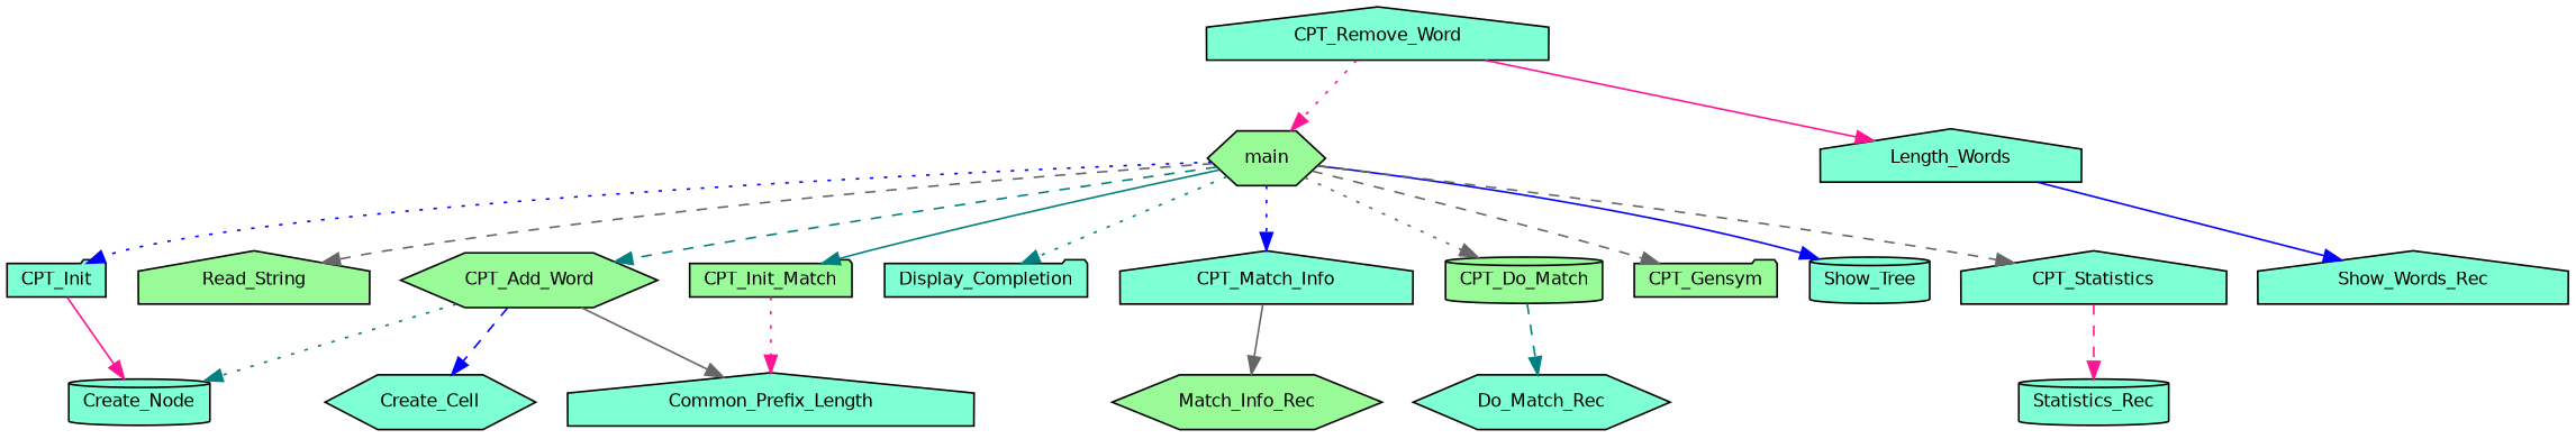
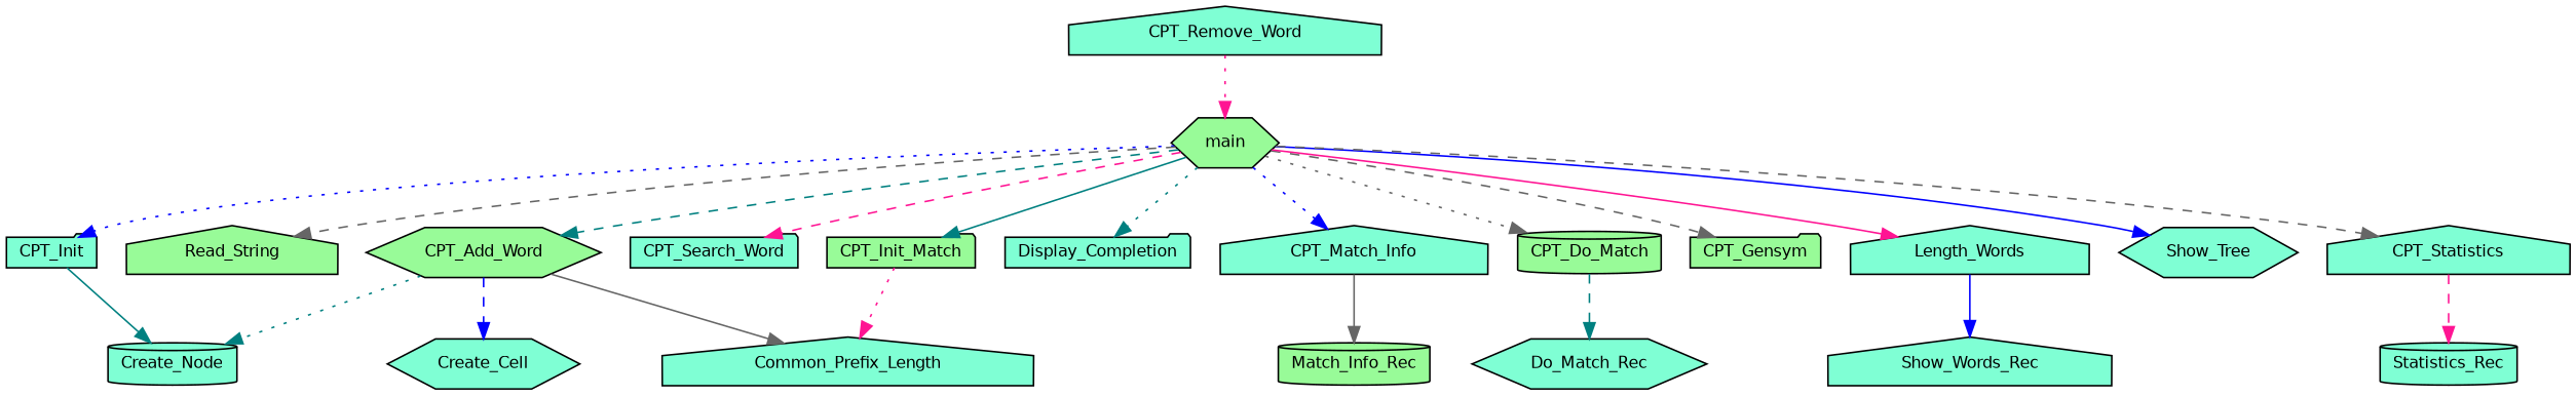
  digraph {
    rankdir=TB
    node [color=black fillcolor=aquamarine fontname=Helvetica fontsize=10 shape=house style=filled]
    edge [color=gray40 fontname=Helvetica fontsize=10 labelfontname=Helvetica labelfontsize=10 style=dashed]
    n1 [fillcolor=palegreen fontcolor=black height=0.2 label=main shape=hexagon width=0.4]
    n2 [height=0.2 label=CPT_Init shape=folder width=0.4]
    n3 [fillcolor=palegreen height=0.2 label=Read_String width=0.4]
    n4 [fillcolor=palegreen height=0.2 label=CPT_Add_Word shape=hexagon width=0.4]
+   n5 [height=0.2 label=CPT_Search_Word shape=folder width=0.4]
    n6 [fillcolor=palegreen height=0.2 label=CPT_Init_Match shape=folder width=0.4]
    n7 [height=0.2 label=Display_Completion shape=folder width=0.4]
    n8 [height=0.2 label=CPT_Match_Info width=0.4]
    n9 [fillcolor=palegreen height=0.2 label=CPT_Do_Match shape=cylinder width=0.4]
    n10 [fillcolor=palegreen height=0.2 label=CPT_Gensym shape=folder width=0.4]
    n11 [height=0.2 label=Length_Words width=0.4]
-   n12 [height=0.2 label=Show_Tree shape=cylinder width=0.4]
+   n12 [height=0.2 label=Show_Tree shape=hexagon width=0.4]
    n13 [height=0.2 label=CPT_Statistics width=0.4]
    n14 [height=0.2 label=Create_Node shape=cylinder width=0.4]
    n15 [height=0.2 label=Common_Prefix_Length width=0.4]
    n16 [height=0.2 label=Create_Cell shape=hexagon width=0.4]
    n17 [height=0.2 label=CPT_Remove_Word width=0.4]
-   n18 [fillcolor=palegreen height=0.2 label=Match_Info_Rec shape=hexagon width=0.4]
+   n18 [fillcolor=palegreen height=0.2 label=Match_Info_Rec shape=cylinder width=0.4]
    n19 [height=0.2 label=Do_Match_Rec shape=hexagon width=0.4]
    n20 [height=0.2 label=Show_Words_Rec width=0.4]
    n21 [height=0.2 label=Statistics_Rec shape=cylinder width=0.4]
    n1 -> n2 [color=blue style=dotted]
    n1 -> n3
    n1 -> n4 [color=teal]
+   n1 -> n5 [color=deeppink]
    n1 -> n6 [color=teal style=solid]
    n1 -> n7 [color=teal style=dotted]
    n1 -> n8 [color=blue style=dotted]
    n1 -> n9 [style=dotted]
    n1 -> n10
-   n17 -> n11 [color=deeppink style=solid]
+   n1 -> n11 [color=deeppink style=solid]
    n1 -> n12 [color=blue style=solid]
    n1 -> n13
-   n2 -> n14 [color=deeppink style=solid]
+   n2 -> n14 [color=teal style=solid]
    n4 -> n14 [color=teal style=dotted]
    n4 -> n15 [style=solid]
    n4 -> n16 [color=blue]
    n6 -> n15 [color=deeppink style=dotted]
    n8 -> n18 [style=solid]
    n9 -> n19 [color=teal]
    n11 -> n20 [color=blue style=solid]
    n13 -> n21 [color=deeppink]
    n17 -> n1 [color=deeppink style=dotted]
  }
